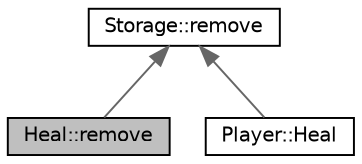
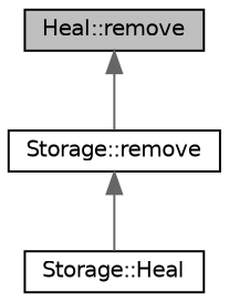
  digraph {
    rankdir=TB
    node [color=black fillcolor=white fontname=Helvetica fontsize=10 shape=record style=filled]
    edge [color=gray40 dir=back fontname=Helvetica fontsize=10 labelfontname=Helvetica labelfontsize=10 style=solid]
    n1 [fillcolor=grey75 fontcolor=black height=0.2 label="Heal::remove" width=0.4]
    n2 [height=0.2 label="Storage::remove" width=0.4]
-   n3 [height=0.2 label="Player::Heal" width=0.4]
-   n2 -> n1
+   n3 [height=0.2 label="Storage::Heal" width=0.4]
+   n1 -> n2
    n2 -> n3
  }
